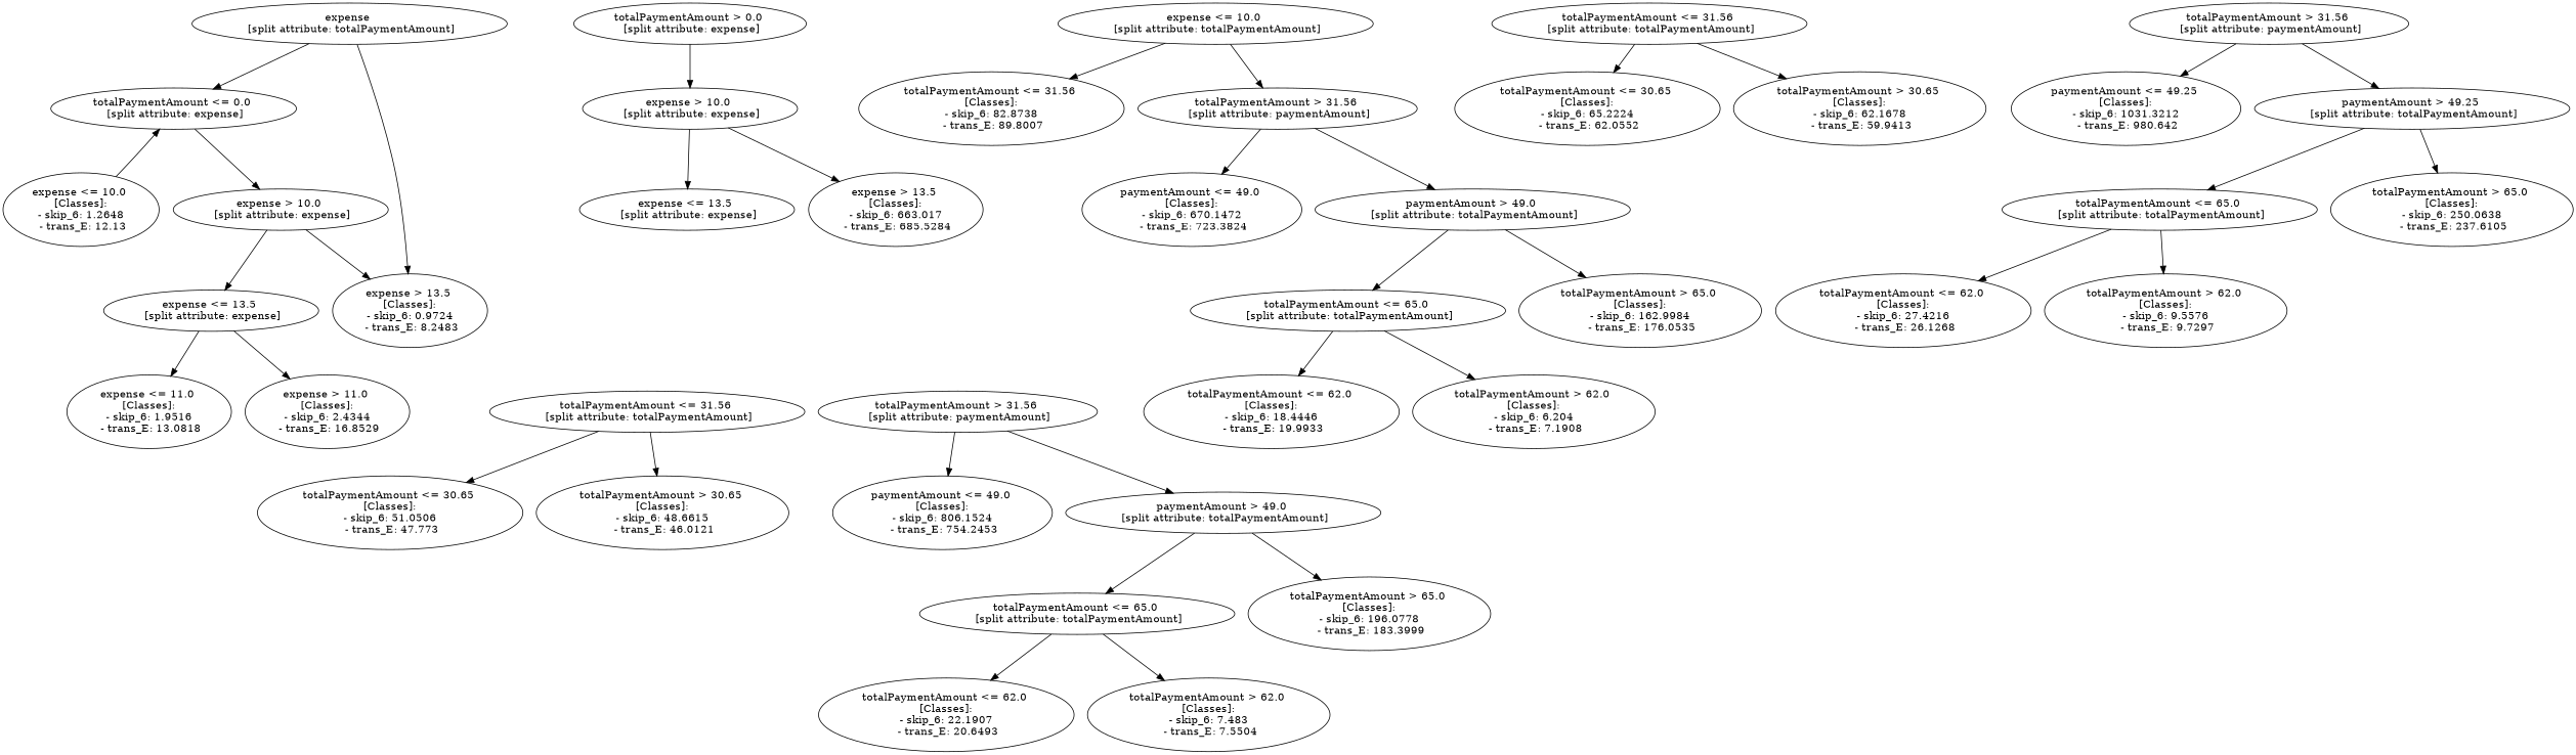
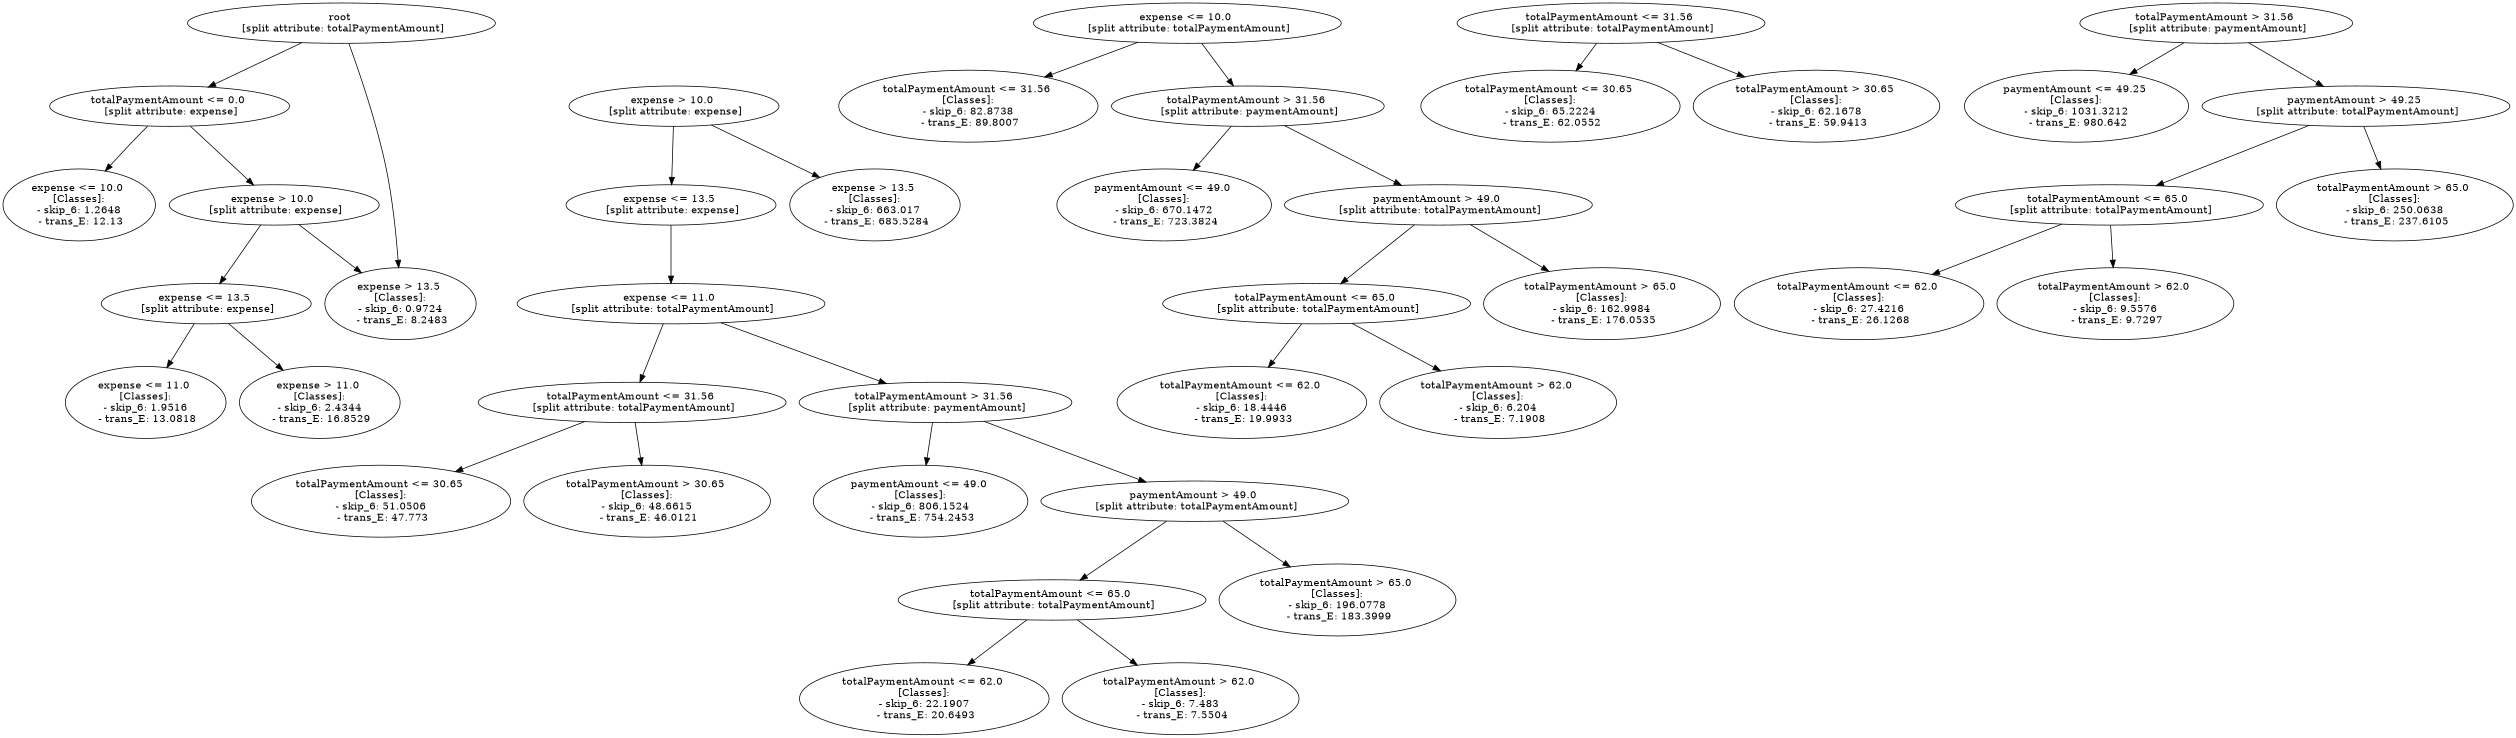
  digraph {
-   n1 [label="expense \n [split attribute: totalPaymentAmount]"]
+   n1 [label="root \n [split attribute: totalPaymentAmount]"]
    n2 [label="totalPaymentAmount <= 0.0 \n [split attribute: expense]"]
    n3 [label="expense > 13.5 \n [Classes]: \n - skip_6: 0.9724 \n - trans_E: 8.2483"]
    n4 [label="expense <= 10.0 \n [Classes]: \n - skip_6: 1.2648 \n - trans_E: 12.13"]
    n5 [label="expense > 10.0 \n [split attribute: expense]"]
-   n6 [label="totalPaymentAmount > 0.0 \n [split attribute: expense]"]
    n7 [label="expense > 10.0 \n [split attribute: expense]"]
    n8 [label="expense <= 13.5 \n [split attribute: expense]"]
    n9 [label="expense <= 11.0 \n [Classes]: \n - skip_6: 1.9516 \n - trans_E: 13.0818"]
    n10 [label="expense > 11.0 \n [Classes]: \n - skip_6: 2.4344 \n - trans_E: 16.8529"]
    n11 [label="expense <= 10.0 \n [split attribute: totalPaymentAmount]"]
    n12 [label="totalPaymentAmount <= 31.56 \n [Classes]: \n - skip_6: 82.8738 \n - trans_E: 89.8007"]
    n13 [label="totalPaymentAmount > 31.56 \n [split attribute: paymentAmount]"]
    n14 [label="expense <= 13.5 \n [split attribute: expense]"]
    n15 [label="expense > 13.5 \n [Classes]: \n - skip_6: 663.017 \n - trans_E: 685.5284"]
    n16 [label="paymentAmount <= 49.0 \n [Classes]: \n - skip_6: 670.1472 \n - trans_E: 723.3824"]
    n17 [label="paymentAmount > 49.0 \n [split attribute: totalPaymentAmount]"]
    n18 [label="totalPaymentAmount <= 65.0 \n [split attribute: totalPaymentAmount]"]
    n19 [label="totalPaymentAmount > 65.0 \n [Classes]: \n - skip_6: 162.9984 \n - trans_E: 176.0535"]
    n20 [label="totalPaymentAmount <= 62.0 \n [Classes]: \n - skip_6: 18.4446 \n - trans_E: 19.9933"]
    n21 [label="totalPaymentAmount > 62.0 \n [Classes]: \n - skip_6: 6.204 \n - trans_E: 7.1908"]
+   n22 [label="expense <= 11.0 \n [split attribute: totalPaymentAmount]"]
    n23 [label="totalPaymentAmount <= 31.56 \n [split attribute: totalPaymentAmount]"]
    n24 [label="totalPaymentAmount > 31.56 \n [split attribute: paymentAmount]"]
    n25 [label="totalPaymentAmount <= 30.65 \n [Classes]: \n - skip_6: 51.0506 \n - trans_E: 47.773"]
    n26 [label="totalPaymentAmount > 30.65 \n [Classes]: \n - skip_6: 48.6615 \n - trans_E: 46.0121"]
    n27 [label="paymentAmount <= 49.0 \n [Classes]: \n - skip_6: 806.1524 \n - trans_E: 754.2453"]
    n28 [label="paymentAmount > 49.0 \n [split attribute: totalPaymentAmount]"]
    n29 [label="totalPaymentAmount <= 65.0 \n [split attribute: totalPaymentAmount]"]
    n30 [label="totalPaymentAmount > 65.0 \n [Classes]: \n - skip_6: 196.0778 \n - trans_E: 183.3999"]
    n31 [label="totalPaymentAmount <= 62.0 \n [Classes]: \n - skip_6: 22.1907 \n - trans_E: 20.6493"]
    n32 [label="totalPaymentAmount > 62.0 \n [Classes]: \n - skip_6: 7.483 \n - trans_E: 7.5504"]
    n33 [label="totalPaymentAmount <= 31.56 \n [split attribute: totalPaymentAmount]"]
    n34 [label="totalPaymentAmount <= 30.65 \n [Classes]: \n - skip_6: 65.2224 \n - trans_E: 62.0552"]
    n35 [label="totalPaymentAmount > 30.65 \n [Classes]: \n - skip_6: 62.1678 \n - trans_E: 59.9413"]
    n36 [label="totalPaymentAmount > 31.56 \n [split attribute: paymentAmount]"]
    n37 [label="paymentAmount <= 49.25 \n [Classes]: \n - skip_6: 1031.3212 \n - trans_E: 980.642"]
    n38 [label="paymentAmount > 49.25 \n [split attribute: totalPaymentAmount]"]
    n39 [label="totalPaymentAmount <= 65.0 \n [split attribute: totalPaymentAmount]"]
    n40 [label="totalPaymentAmount > 65.0 \n [Classes]: \n - skip_6: 250.0638 \n - trans_E: 237.6105"]
    n41 [label="totalPaymentAmount <= 62.0 \n [Classes]: \n - skip_6: 27.4216 \n - trans_E: 26.1268"]
    n42 [label="totalPaymentAmount > 62.0 \n [Classes]: \n - skip_6: 9.5576 \n - trans_E: 9.7297"]
    n1 -> n2
    n1 -> n3
-   n4 -> n2
+   n2 -> n4
    n2 -> n5
    n5 -> n3
    n5 -> n8
-   n6 -> n7
    n7 -> n14
    n7 -> n15
    n8 -> n9
    n8 -> n10
    n11 -> n12
    n11 -> n13
    n13 -> n16
    n13 -> n17
+   n14 -> n22
    n17 -> n18
    n17 -> n19
    n18 -> n20
    n18 -> n21
+   n22 -> n23
+   n22 -> n24
    n23 -> n25
    n23 -> n26
    n24 -> n27
    n24 -> n28
    n28 -> n29
    n28 -> n30
    n29 -> n31
    n29 -> n32
    n33 -> n34
    n33 -> n35
    n36 -> n37
    n36 -> n38
    n38 -> n39
    n38 -> n40
    n39 -> n41
    n39 -> n42
  }
